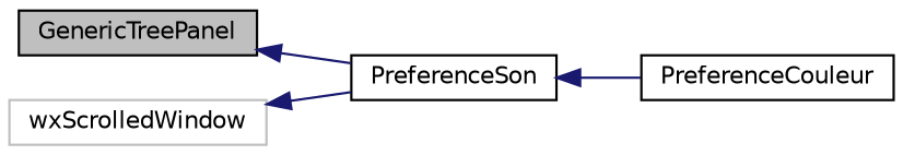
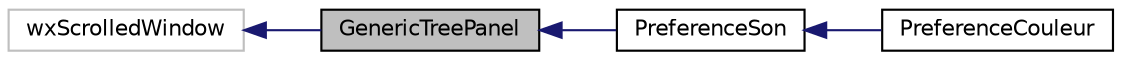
  digraph {
    rankdir=LR
    node [color=black fillcolor=white fontname=Helvetica fontsize=10 shape=record style=filled]
    edge [color=midnightblue dir=back fontname=Helvetica fontsize=10 labelfontname=Helvetica labelfontsize=10 style=solid]
    n1 [fillcolor=grey75 fontcolor=black height=0.2 label=GenericTreePanel width=0.4]
    n2 [height=0.2 label=PreferenceSon width=0.4]
    n3 [height=0.2 label=PreferenceCouleur width=0.4]
    n4 [color=grey75 height=0.2 label=wxScrolledWindow width=0.4]
    n1 -> n2
    n2 -> n3
-   n4 -> n2
+   n4 -> n1
  }
